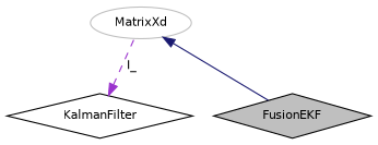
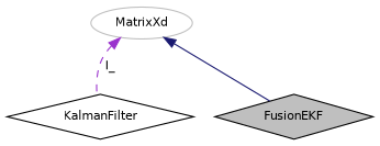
  digraph {
    node [color=black fillcolor=white fontname=Helvetica fontsize=10 shape=diamond style=filled]
    edge [dir=back fontname=Helvetica fontsize=10 labelfontname=Helvetica labelfontsize=10]
    n1 [fillcolor=grey75 fontcolor=black height=0.2 label=FusionEKF width=0.4]
    n2 [height=0.2 label=KalmanFilter width=0.4]
    n3 [color=grey75 height=0.2 label=MatrixXd shape=ellipse width=0.4]
    n3 -> n1 [color=midnightblue style=solid]
-   n2 -> n3 [color=darkorchid3 label=" I_" style=dashed]
+   n3 -> n2 [color=darkorchid3 label=" I_" style=dashed]
  }
